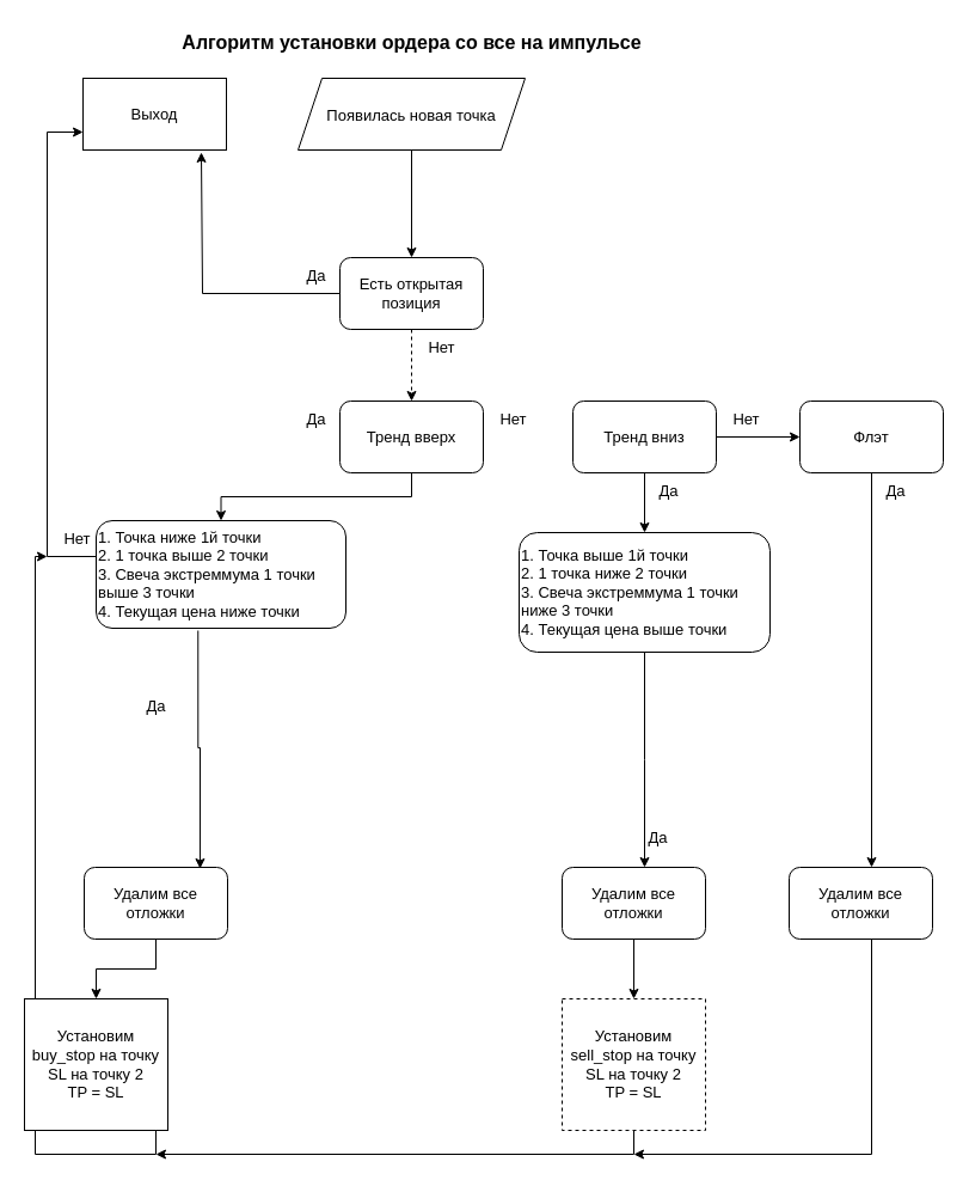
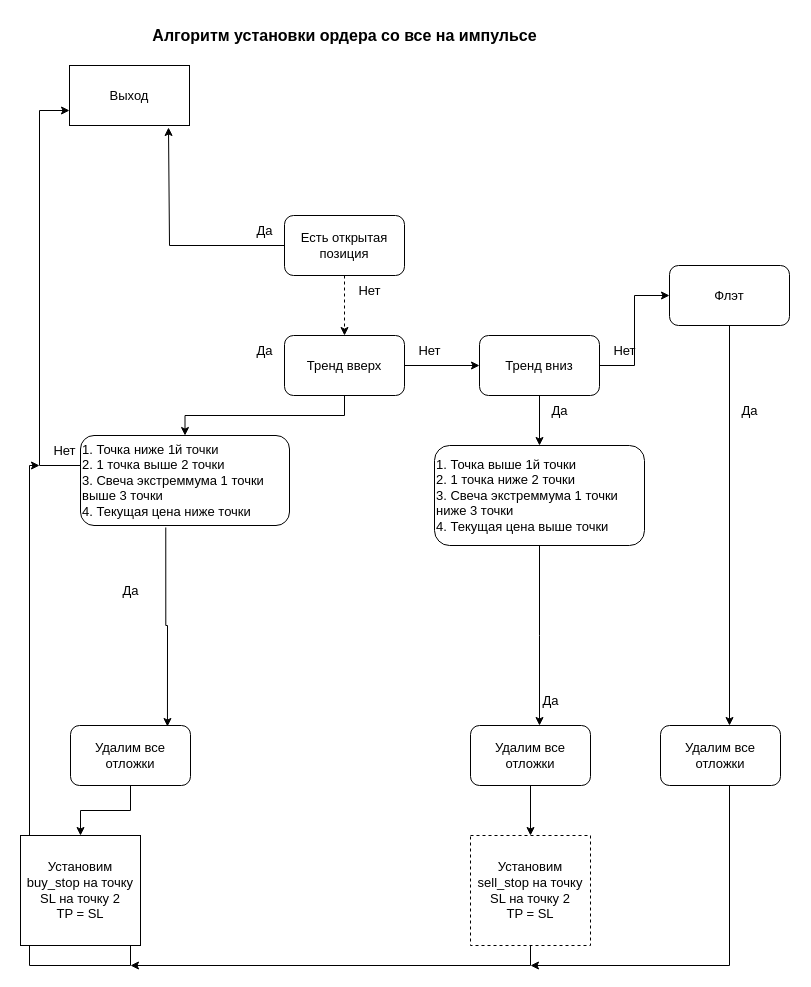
  <mxCell id="0" />
  <mxCell id="1" parent="0" />
  <mxCell id="2" value="Алгоритм установки ордера со все на импульсе" style="text;html=1;align=center;verticalAlign=middle;resizable=0;points=[];autosize=1;strokeColor=none;fillColor=none;fontSize=16;fontStyle=1" parent="1" vertex="1"><mxGeometry x="124" y="20" width="440" height="30" as="geometry" /></mxCell>
- <mxCell id="3" style="edgeStyle=orthogonalEdgeStyle;rounded=0;orthogonalLoop=1;jettySize=auto;html=1;entryX=0.5;entryY=0;entryDx=0;entryDy=0;fontSize=13;" parent="1" source="4" target="7" edge="1"><mxGeometry relative="1" as="geometry" /></mxCell>
- <mxCell id="4" value="&lt;font style=&quot;font-size: 13px;&quot;&gt;Появилась новая точка&lt;/font&gt;" style="shape=parallelogram;perimeter=parallelogramPerimeter;whiteSpace=wrap;html=1;fixedSize=1;fontSize=16;" parent="1" vertex="1"><mxGeometry x="249" y="65" width="190" height="60" as="geometry" /></mxCell>
  <mxCell id="5" value="" style="edgeStyle=orthogonalEdgeStyle;rounded=0;orthogonalLoop=1;jettySize=auto;html=1;fontSize=13;entryX=0.825;entryY=1.033;entryDx=0;entryDy=0;entryPerimeter=0;" parent="1" source="7" target="8" edge="1"><mxGeometry relative="1" as="geometry"><mxPoint x="204" y="245" as="targetPoint" /><Array as="points"><mxPoint x="169" y="245" /></Array></mxGeometry></mxCell>
  <mxCell id="6" style="edgeStyle=orthogonalEdgeStyle;rounded=0;orthogonalLoop=1;jettySize=auto;html=1;entryX=0.5;entryY=0;entryDx=0;entryDy=0;fontSize=13;dashed=1;" parent="1" source="7" target="12" edge="1"><mxGeometry relative="1" as="geometry" /></mxCell>
  <mxCell id="7" value="Есть открытая позиция" style="rounded=1;whiteSpace=wrap;html=1;fontSize=13;" parent="1" vertex="1"><mxGeometry x="284" y="215" width="120" height="60" as="geometry" /></mxCell>
  <mxCell id="8" value="Выход" style="rounded=0;whiteSpace=wrap;html=1;fontSize=13;" parent="1" vertex="1"><mxGeometry x="69" y="65" width="120" height="60" as="geometry" /></mxCell>
  <mxCell id="9" value="Да" style="text;html=1;align=center;verticalAlign=middle;resizable=0;points=[];autosize=1;strokeColor=none;fillColor=none;fontSize=13;" parent="1" vertex="1"><mxGeometry x="244" y="215" width="40" height="30" as="geometry" /></mxCell>
  <mxCell id="10" style="edgeStyle=orthogonalEdgeStyle;rounded=0;orthogonalLoop=1;jettySize=auto;html=1;entryX=0.5;entryY=0;entryDx=0;entryDy=0;fontSize=13;" parent="1" source="12" target="15" edge="1"><mxGeometry relative="1" as="geometry" /></mxCell>
+ <mxCell id="11" style="edgeStyle=orthogonalEdgeStyle;rounded=0;orthogonalLoop=1;jettySize=auto;html=1;entryX=0;entryY=0.5;entryDx=0;entryDy=0;fontSize=13;" parent="1" source="12" target="21" edge="1"><mxGeometry relative="1" as="geometry" /></mxCell>
  <mxCell id="12" value="Тренд вверх" style="rounded=1;whiteSpace=wrap;html=1;fontSize=13;" parent="1" vertex="1"><mxGeometry x="284" y="335" width="120" height="60" as="geometry" /></mxCell>
  <mxCell id="13" style="edgeStyle=orthogonalEdgeStyle;rounded=0;orthogonalLoop=1;jettySize=auto;html=1;fontSize=13;exitX=0.408;exitY=1.022;exitDx=0;exitDy=0;exitPerimeter=0;entryX=0.808;entryY=0.017;entryDx=0;entryDy=0;entryPerimeter=0;" parent="1" source="15" target="18" edge="1"><mxGeometry relative="1" as="geometry"><mxPoint x="130" y="655" as="sourcePoint" /><mxPoint x="165" y="715" as="targetPoint" /></mxGeometry></mxCell>
  <mxCell id="14" style="edgeStyle=orthogonalEdgeStyle;rounded=0;orthogonalLoop=1;jettySize=auto;html=1;entryX=0;entryY=0.75;entryDx=0;entryDy=0;fontSize=13;" parent="1" source="15" target="8" edge="1"><mxGeometry relative="1" as="geometry"><Array as="points"><mxPoint x="39" y="465" /><mxPoint x="39" y="110" /></Array></mxGeometry></mxCell>
  <mxCell id="15" value="1. Точка ниже 1й точки&lt;br&gt;2. 1 точка выше 2 точки&lt;br&gt;3. Свеча экстреммума 1 точки выше 3 точки&lt;br&gt;4. Текущая цена ниже точки" style="rounded=1;whiteSpace=wrap;html=1;fontSize=13;align=left;" parent="1" vertex="1"><mxGeometry x="80" y="435" width="209" height="90" as="geometry" /></mxCell>
  <mxCell id="16" value="Да" style="text;html=1;align=center;verticalAlign=middle;resizable=0;points=[];autosize=1;strokeColor=none;fillColor=none;fontSize=13;" parent="1" vertex="1"><mxGeometry x="244" y="335" width="40" height="30" as="geometry" /></mxCell>
  <mxCell id="17" style="edgeStyle=orthogonalEdgeStyle;rounded=0;orthogonalLoop=1;jettySize=auto;html=1;entryX=0.5;entryY=0;entryDx=0;entryDy=0;fontSize=13;" parent="1" source="18" target="25" edge="1"><mxGeometry relative="1" as="geometry" /></mxCell>
  <mxCell id="18" value="Удалим все отложки" style="rounded=1;whiteSpace=wrap;html=1;fontSize=13;" parent="1" vertex="1"><mxGeometry x="70" y="725" width="120" height="60" as="geometry" /></mxCell>
  <mxCell id="19" style="edgeStyle=orthogonalEdgeStyle;rounded=0;orthogonalLoop=1;jettySize=auto;html=1;entryX=0.5;entryY=0;entryDx=0;entryDy=0;fontSize=13;" parent="1" source="21" target="28" edge="1"><mxGeometry relative="1" as="geometry" /></mxCell>
  <mxCell id="20" style="edgeStyle=orthogonalEdgeStyle;rounded=0;orthogonalLoop=1;jettySize=auto;html=1;entryX=0;entryY=0.5;entryDx=0;entryDy=0;fontSize=13;" parent="1" source="21" target="37" edge="1"><mxGeometry relative="1" as="geometry" /></mxCell>
  <mxCell id="21" value="Тренд вниз" style="rounded=1;whiteSpace=wrap;html=1;fontSize=13;" parent="1" vertex="1"><mxGeometry x="479" y="335" width="120" height="60" as="geometry" /></mxCell>
  <mxCell id="22" value="Да" style="text;html=1;align=center;verticalAlign=middle;resizable=0;points=[];autosize=1;strokeColor=none;fillColor=none;fontSize=13;" parent="1" vertex="1"><mxGeometry x="110" y="575" width="40" height="30" as="geometry" /></mxCell>
  <mxCell id="23" value="Нет" style="text;html=1;align=center;verticalAlign=middle;resizable=0;points=[];autosize=1;strokeColor=none;fillColor=none;fontSize=13;" parent="1" vertex="1"><mxGeometry x="39" y="435" width="50" height="30" as="geometry" /></mxCell>
  <mxCell id="24" style="edgeStyle=orthogonalEdgeStyle;rounded=0;orthogonalLoop=1;jettySize=auto;html=1;fontSize=13;" parent="1" source="25" edge="1"><mxGeometry relative="1" as="geometry"><Array as="points"><mxPoint x="130" y="965" /><mxPoint x="29" y="965" /></Array><mxPoint x="39" y="465" as="targetPoint" /></mxGeometry></mxCell>
  <mxCell id="25" value="Установим buy_stop на точку&lt;br&gt;SL на точку 2&lt;br&gt;TP = SL" style="rounded=0;whiteSpace=wrap;html=1;fontSize=13;" parent="1" vertex="1"><mxGeometry x="20" y="835" width="120" height="110" as="geometry" /></mxCell>
  <mxCell id="26" value="Нет" style="text;html=1;align=center;verticalAlign=middle;resizable=0;points=[];autosize=1;strokeColor=none;fillColor=none;fontSize=13;" parent="1" vertex="1"><mxGeometry x="344" y="275" width="50" height="30" as="geometry" /></mxCell>
  <mxCell id="27" style="edgeStyle=orthogonalEdgeStyle;rounded=0;orthogonalLoop=1;jettySize=auto;html=1;" parent="1" source="28" edge="1"><mxGeometry relative="1" as="geometry"><mxPoint x="539" y="725" as="targetPoint" /></mxGeometry></mxCell>
  <mxCell id="28" value="1. Точка выше 1й точки&lt;br&gt;2. 1 точка ниже 2 точки&lt;br&gt;3. Свеча экстреммума 1 точки ниже 3 точки&lt;br&gt;4. Текущая цена выше точки" style="rounded=1;whiteSpace=wrap;html=1;fontSize=13;align=left;" parent="1" vertex="1"><mxGeometry x="434" y="445" width="210" height="100" as="geometry" /></mxCell>
  <mxCell id="29" style="edgeStyle=orthogonalEdgeStyle;rounded=0;orthogonalLoop=1;jettySize=auto;html=1;entryX=0.5;entryY=0;entryDx=0;entryDy=0;fontSize=13;" parent="1" source="30" target="33" edge="1"><mxGeometry relative="1" as="geometry" /></mxCell>
  <mxCell id="30" value="Удалим все отложки" style="rounded=1;whiteSpace=wrap;html=1;fontSize=13;" parent="1" vertex="1"><mxGeometry x="470" y="725" width="120" height="60" as="geometry" /></mxCell>
  <mxCell id="31" value="Да" style="text;html=1;align=center;verticalAlign=middle;resizable=0;points=[];autosize=1;strokeColor=none;fillColor=none;fontSize=13;" parent="1" vertex="1"><mxGeometry x="530" y="685" width="40" height="30" as="geometry" /></mxCell>
  <mxCell id="32" style="edgeStyle=orthogonalEdgeStyle;rounded=0;orthogonalLoop=1;jettySize=auto;html=1;fontSize=13;exitX=0.5;exitY=1;exitDx=0;exitDy=0;" parent="1" source="33" edge="1"><mxGeometry relative="1" as="geometry"><mxPoint x="130" y="965" as="targetPoint" /><Array as="points"><mxPoint x="530" y="965" /></Array></mxGeometry></mxCell>
  <mxCell id="33" value="Установим sell_stop на точку&lt;br&gt;SL на точку 2&lt;br&gt;TP = SL" style="rounded=0;whiteSpace=wrap;html=1;fontSize=13;dashed=1;" parent="1" vertex="1"><mxGeometry x="470" y="835" width="120" height="110" as="geometry" /></mxCell>
  <mxCell id="34" value="Да" style="text;html=1;align=center;verticalAlign=middle;resizable=0;points=[];autosize=1;strokeColor=none;fillColor=none;fontSize=13;" parent="1" vertex="1"><mxGeometry x="539" y="395" width="40" height="30" as="geometry" /></mxCell>
  <mxCell id="35" value="Нет" style="text;html=1;align=center;verticalAlign=middle;resizable=0;points=[];autosize=1;strokeColor=none;fillColor=none;fontSize=13;" parent="1" vertex="1"><mxGeometry x="404" y="335" width="50" height="30" as="geometry" /></mxCell>
  <mxCell id="36" style="edgeStyle=orthogonalEdgeStyle;rounded=0;orthogonalLoop=1;jettySize=auto;html=1;fontSize=13;" parent="1" source="37" edge="1"><mxGeometry relative="1" as="geometry"><mxPoint x="729" y="725" as="targetPoint" /><Array as="points"><mxPoint x="729" y="725" /></Array></mxGeometry></mxCell>
- <mxCell id="37" value="Флэт" style="rounded=1;whiteSpace=wrap;html=1;fontSize=13;" parent="1" vertex="1"><mxGeometry x="669" y="335" width="120" height="60" as="geometry" /></mxCell>
+ <mxCell id="37" value="Флэт" style="rounded=1;whiteSpace=wrap;html=1;fontSize=13;" parent="1" vertex="1"><mxGeometry x="669" y="265" width="120" height="60" as="geometry" /></mxCell>
  <mxCell id="38" style="edgeStyle=orthogonalEdgeStyle;rounded=0;orthogonalLoop=1;jettySize=auto;html=1;fontSize=13;" parent="1" source="39" edge="1"><mxGeometry relative="1" as="geometry"><mxPoint x="530" y="965" as="targetPoint" /><Array as="points"><mxPoint x="729" y="965" /></Array></mxGeometry></mxCell>
  <mxCell id="39" value="Удалим все отложки" style="rounded=1;whiteSpace=wrap;html=1;fontSize=13;" parent="1" vertex="1"><mxGeometry x="660" y="725" width="120" height="60" as="geometry" /></mxCell>
  <mxCell id="40" value="Нет" style="text;html=1;align=center;verticalAlign=middle;resizable=0;points=[];autosize=1;strokeColor=none;fillColor=none;fontSize=13;" parent="1" vertex="1"><mxGeometry x="599" y="335" width="50" height="30" as="geometry" /></mxCell>
  <mxCell id="41" value="Да" style="text;html=1;align=center;verticalAlign=middle;resizable=0;points=[];autosize=1;strokeColor=none;fillColor=none;fontSize=13;" parent="1" vertex="1"><mxGeometry x="729" y="395" width="40" height="30" as="geometry" /></mxCell>
